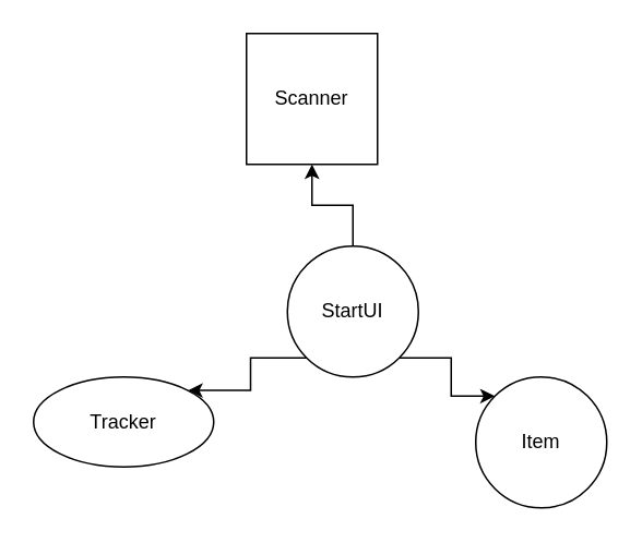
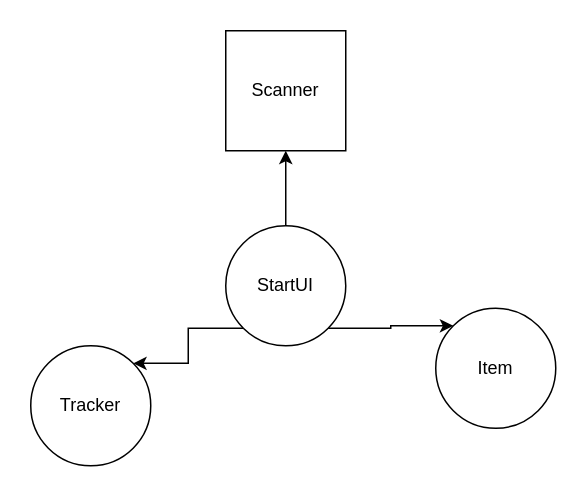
  <mxCell id="0" />
  <mxCell id="1" parent="0" />
  <mxCell id="2" style="edgeStyle=orthogonalEdgeStyle;rounded=0;orthogonalLoop=1;jettySize=auto;html=1;exitX=0.5;exitY=0;exitDx=0;exitDy=0;" edge="1" parent="1" source="5" target="6"><mxGeometry relative="1" as="geometry" /></mxCell>
  <mxCell id="3" style="edgeStyle=orthogonalEdgeStyle;rounded=0;orthogonalLoop=1;jettySize=auto;html=1;exitX=0;exitY=1;exitDx=0;exitDy=0;entryX=1;entryY=0;entryDx=0;entryDy=0;" edge="1" parent="1" source="5" target="8"><mxGeometry relative="1" as="geometry" /></mxCell>
  <mxCell id="4" style="edgeStyle=orthogonalEdgeStyle;rounded=0;orthogonalLoop=1;jettySize=auto;html=1;exitX=1;exitY=1;exitDx=0;exitDy=0;entryX=0;entryY=0;entryDx=0;entryDy=0;" edge="1" parent="1" source="5" target="7"><mxGeometry relative="1" as="geometry" /></mxCell>
- <mxCell id="5" value="StartUI" style="ellipse;whiteSpace=wrap;html=1;aspect=fixed;" vertex="1" parent="1"><mxGeometry x="175" y="150" width="80" height="80" as="geometry" /></mxCell>
+ <mxCell id="5" value="StartUI" style="ellipse;whiteSpace=wrap;html=1;aspect=fixed;" vertex="1" parent="1"><mxGeometry x="150" y="150" width="80" height="80" as="geometry" /></mxCell>
  <mxCell id="6" value="Scanner" style="whiteSpace=wrap;html=1;aspect=fixed;rounded=0;" vertex="1" parent="1"><mxGeometry x="150" y="20" width="80" height="80" as="geometry" /></mxCell>
- <mxCell id="7" value="Item" style="ellipse;whiteSpace=wrap;html=1;aspect=fixed;" vertex="1" parent="1"><mxGeometry x="290" y="230" width="80" height="80" as="geometry" /></mxCell>
- <mxCell id="8" value="Tracker" style="ellipse;whiteSpace=wrap;html=1;aspect=fixed;" vertex="1" parent="1"><mxGeometry x="20" y="230" width="110" height="55" as="geometry" /></mxCell>
+ <mxCell id="7" value="Item" style="ellipse;whiteSpace=wrap;html=1;aspect=fixed;" vertex="1" parent="1"><mxGeometry x="290" y="205" width="80" height="80" as="geometry" /></mxCell>
+ <mxCell id="8" value="Tracker" style="ellipse;whiteSpace=wrap;html=1;aspect=fixed;" vertex="1" parent="1"><mxGeometry x="20" y="230" width="80" height="80" as="geometry" /></mxCell>
